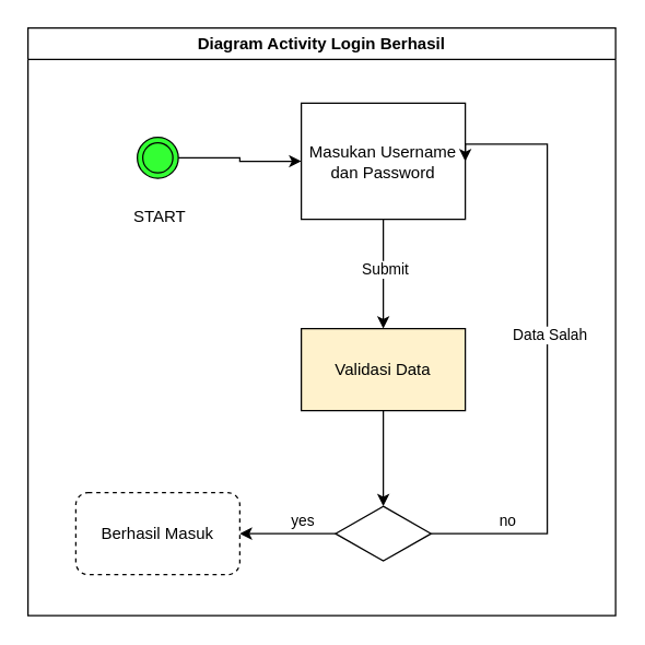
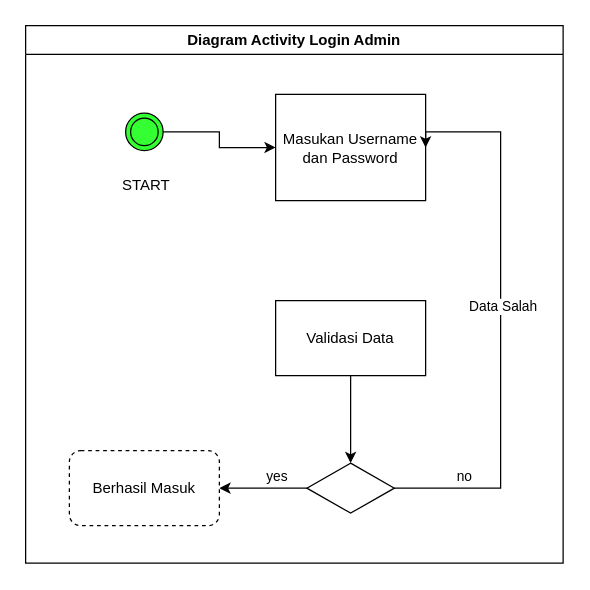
  <mxCell id="0" />
  <mxCell id="1" parent="0" />
  <mxCell id="2" style="edgeStyle=orthogonalEdgeStyle;rounded=0;orthogonalLoop=1;jettySize=auto;html=1;entryX=0;entryY=0.5;entryDx=0;entryDy=0;" edge="1" parent="1" source="3" target="6"><mxGeometry relative="1" as="geometry" /></mxCell>
- <mxCell id="3" value="&lt;span style=&quot;white-space: pre;&quot;&gt;&#09;&lt;span style=&quot;white-space: pre;&quot;&gt;&#09;&lt;/span&gt;&lt;/span&gt;&lt;div&gt;&lt;br&gt;&lt;/div&gt;&lt;div&gt;&lt;br&gt;&lt;/div&gt;&lt;div&gt;&lt;br&gt;&lt;/div&gt;&lt;div&gt;&lt;br&gt;&lt;/div&gt;&lt;div&gt;&lt;br&gt;&lt;/div&gt;&lt;div&gt;&amp;nbsp;START&lt;/div&gt;" style="ellipse;shape=doubleEllipse;whiteSpace=wrap;html=1;aspect=fixed;fillColor=light-dark(#33FF33,var(--ge-dark-color, #121212));" vertex="1" parent="1"><mxGeometry x="100" y="100" width="30" height="30" as="geometry" /></mxCell>
- <mxCell id="4" value="" style="edgeStyle=orthogonalEdgeStyle;rounded=0;orthogonalLoop=1;jettySize=auto;html=1;" edge="1" parent="1" source="6" target="14"><mxGeometry relative="1" as="geometry"><mxPoint x="280" y="220" as="targetPoint" /></mxGeometry></mxCell>
- <mxCell id="5" value="Submit&amp;nbsp;" style="edgeLabel;html=1;align=center;verticalAlign=middle;resizable=0;points=[];" vertex="1" connectable="0" parent="4"><mxGeometry x="-0.111" y="2" relative="1" as="geometry"><mxPoint as="offset" /></mxGeometry></mxCell>
+ <mxCell id="3" value="&lt;span style=&quot;white-space: pre;&quot;&gt;&#09;&lt;span style=&quot;white-space: pre;&quot;&gt;&#09;&lt;/span&gt;&lt;/span&gt;&lt;div&gt;&lt;br&gt;&lt;/div&gt;&lt;div&gt;&lt;br&gt;&lt;/div&gt;&lt;div&gt;&lt;br&gt;&lt;/div&gt;&lt;div&gt;&lt;br&gt;&lt;/div&gt;&lt;div&gt;&lt;br&gt;&lt;/div&gt;&lt;div&gt;&amp;nbsp;START&lt;/div&gt;" style="ellipse;shape=doubleEllipse;whiteSpace=wrap;html=1;aspect=fixed;fillColor=light-dark(#33FF33,var(--ge-dark-color, #121212));" vertex="1" parent="1"><mxGeometry x="100" y="90" width="30" height="30" as="geometry" /></mxCell>
  <mxCell id="6" value="Masukan Username dan Password" style="rounded=0;whiteSpace=wrap;html=1;" vertex="1" parent="1"><mxGeometry x="220" y="75" width="120" height="85" as="geometry" /></mxCell>
  <mxCell id="7" style="edgeStyle=orthogonalEdgeStyle;rounded=0;orthogonalLoop=1;jettySize=auto;html=1;entryX=1;entryY=0.5;entryDx=0;entryDy=0;exitX=1;exitY=0.5;exitDx=0;exitDy=0;" edge="1" parent="1" source="12" target="6"><mxGeometry relative="1" as="geometry"><mxPoint x="350" y="270" as="sourcePoint" /><Array as="points"><mxPoint x="400" y="390" /><mxPoint x="400" y="105" /></Array></mxGeometry></mxCell>
  <mxCell id="8" value="Data Salah" style="edgeLabel;html=1;align=center;verticalAlign=middle;resizable=0;points=[];" vertex="1" connectable="0" parent="7"><mxGeometry x="0.045" y="-1" relative="1" as="geometry"><mxPoint as="offset" /></mxGeometry></mxCell>
  <mxCell id="9" value="no" style="edgeLabel;html=1;align=center;verticalAlign=middle;resizable=0;points=[];" vertex="1" connectable="0" parent="7"><mxGeometry x="-0.753" relative="1" as="geometry"><mxPoint y="-10" as="offset" /></mxGeometry></mxCell>
  <mxCell id="10" style="edgeStyle=orthogonalEdgeStyle;rounded=0;orthogonalLoop=1;jettySize=auto;html=1;entryX=1;entryY=0.5;entryDx=0;entryDy=0;" edge="1" parent="1" source="12" target="15"><mxGeometry relative="1" as="geometry" /></mxCell>
  <mxCell id="11" value="yes" style="edgeLabel;html=1;align=center;verticalAlign=middle;resizable=0;points=[];" vertex="1" connectable="0" parent="10"><mxGeometry x="-0.229" y="2" relative="1" as="geometry"><mxPoint x="2" y="-12" as="offset" /></mxGeometry></mxCell>
  <mxCell id="12" value="" style="rhombus;whiteSpace=wrap;html=1;" vertex="1" parent="1"><mxGeometry x="245" y="370" width="70" height="40" as="geometry" /></mxCell>
  <mxCell id="13" style="edgeStyle=orthogonalEdgeStyle;rounded=0;orthogonalLoop=1;jettySize=auto;html=1;entryX=0.5;entryY=0;entryDx=0;entryDy=0;" edge="1" parent="1" source="14" target="12"><mxGeometry relative="1" as="geometry" /></mxCell>
- <mxCell id="14" value="Validasi Data" style="rounded=0;whiteSpace=wrap;html=1;fillColor=#fff2cc;" vertex="1" parent="1"><mxGeometry x="220" y="240" width="120" height="60" as="geometry" /></mxCell>
+ <mxCell id="14" value="Validasi Data" style="rounded=0;whiteSpace=wrap;html=1;" vertex="1" parent="1"><mxGeometry x="220" y="240" width="120" height="60" as="geometry" /></mxCell>
  <mxCell id="15" value="Berhasil Masuk" style="rounded=1;whiteSpace=wrap;html=1;dashed=1;" vertex="1" parent="1"><mxGeometry x="55" y="360" width="120" height="60" as="geometry" /></mxCell>
- <mxCell id="16" value="Diagram Activity Login Berhasil" style="swimlane;whiteSpace=wrap;html=1;" vertex="1" parent="1"><mxGeometry x="20" y="20" width="430" height="430" as="geometry" /></mxCell>
+ <mxCell id="16" value="Diagram Activity Login Admin" style="swimlane;whiteSpace=wrap;html=1;" vertex="1" parent="1"><mxGeometry x="20" y="20" width="430" height="430" as="geometry" /></mxCell>
